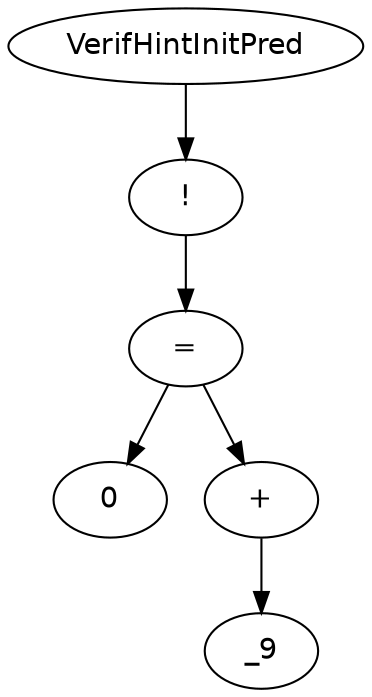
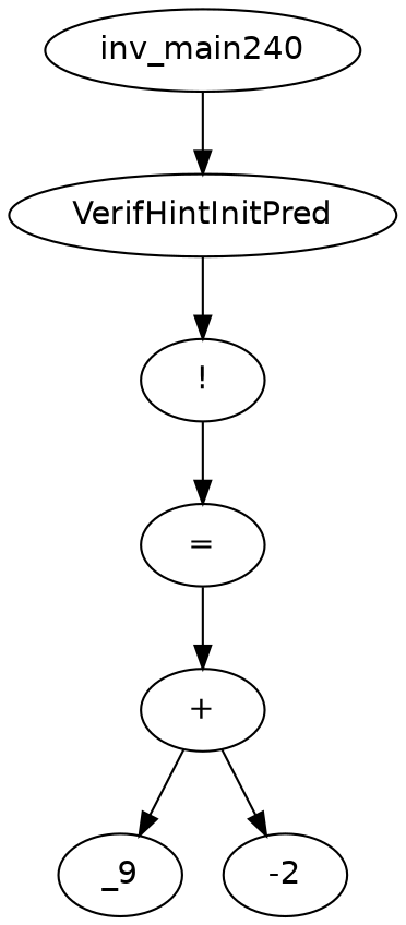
  digraph {
    fontname="DejaVu Sans"
    node [fontname="DejaVu Sans"]
    edge [fontname="DejaVu Sans"]
+   n1 [label=inv_main240]
    n2 [label=VerifHintInitPred]
    n3 [label="!"]
    n4 [label="="]
-   n5 [label=0]
    n6 [label="+"]
    n7 [label=_9]
+   n8 [label=-2]
+   n1 -> n2
    n2 -> n3
    n3 -> n4
-   n4 -> n5
    n4 -> n6
    n6 -> n7
+   n6 -> n8
  }
